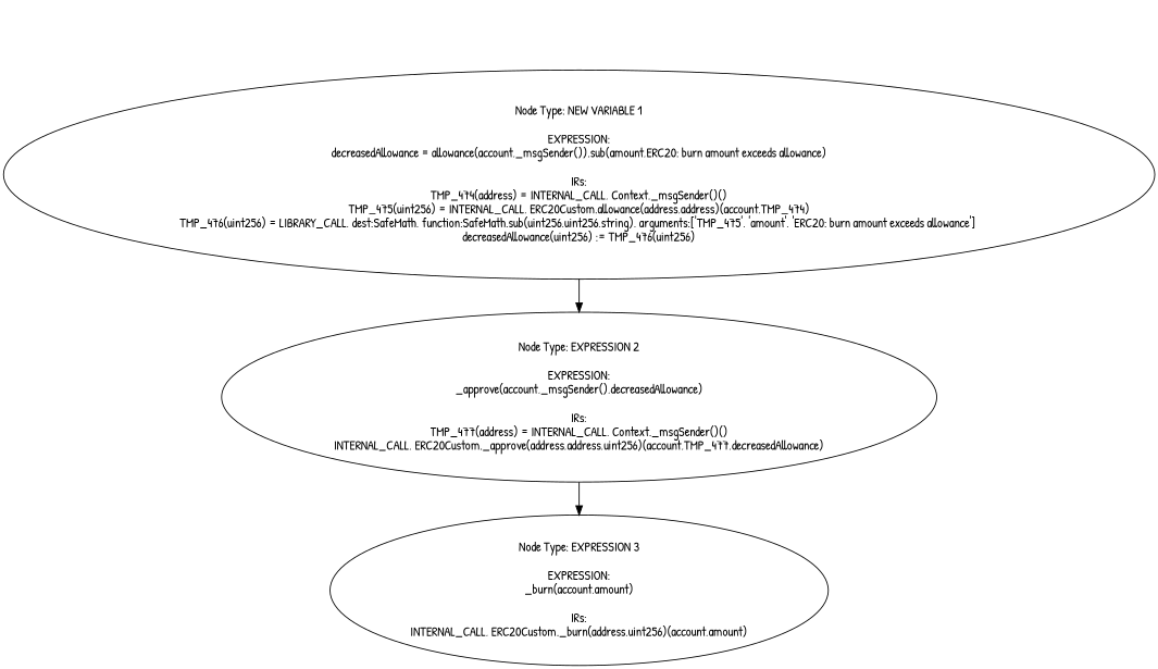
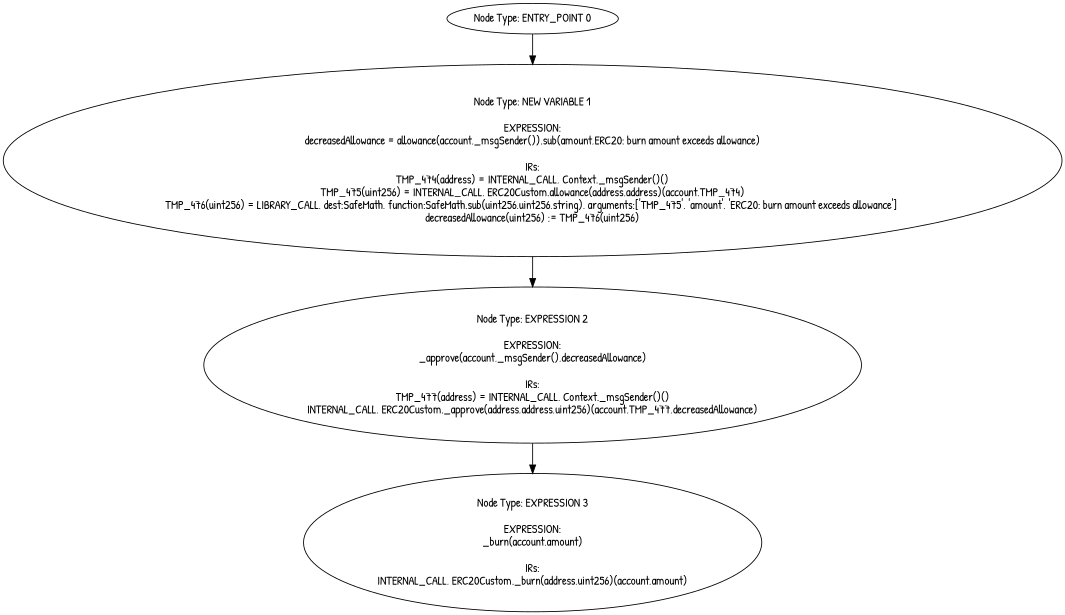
  digraph {
    fontname="Patrick Hand"
    node [fontname="Patrick Hand"]
    edge [fontname="Patrick Hand"]
+   n1 [label="Node Type: ENTRY_POINT 0\n"]
    n2 [label="Node Type: NEW VARIABLE 1\n\nEXPRESSION:\ndecreasedAllowance = allowance(account,_msgSender()).sub(amount,ERC20: burn amount exceeds allowance)\n\nIRs:\nTMP_474(address) = INTERNAL_CALL, Context._msgSender()()\nTMP_475(uint256) = INTERNAL_CALL, ERC20Custom.allowance(address,address)(account,TMP_474)\nTMP_476(uint256) = LIBRARY_CALL, dest:SafeMath, function:SafeMath.sub(uint256,uint256,string), arguments:['TMP_475', 'amount', 'ERC20: burn amount exceeds allowance'] \ndecreasedAllowance(uint256) := TMP_476(uint256)"]
    n3 [label="Node Type: EXPRESSION 2\n\nEXPRESSION:\n_approve(account,_msgSender(),decreasedAllowance)\n\nIRs:\nTMP_477(address) = INTERNAL_CALL, Context._msgSender()()\nINTERNAL_CALL, ERC20Custom._approve(address,address,uint256)(account,TMP_477,decreasedAllowance)"]
    n4 [label="Node Type: EXPRESSION 3\n\nEXPRESSION:\n_burn(account,amount)\n\nIRs:\nINTERNAL_CALL, ERC20Custom._burn(address,uint256)(account,amount)"]
+   n1 -> n2
    n2 -> n3
    n3 -> n4
  }
